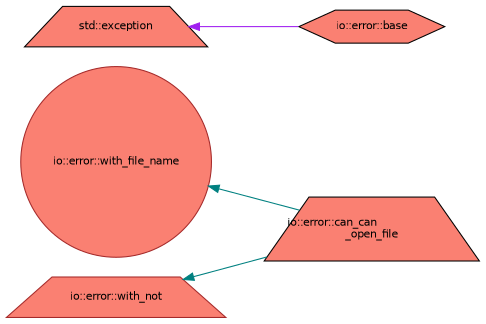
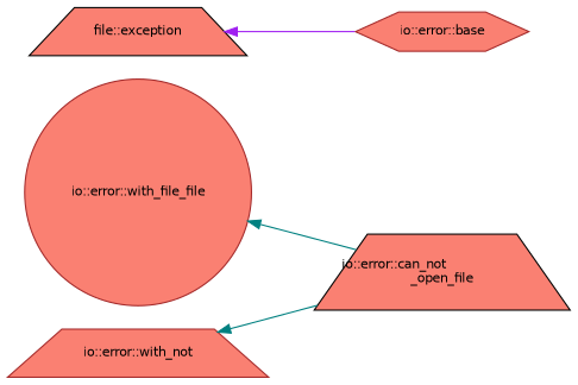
  digraph {
    rankdir=LR
    node [color=black fillcolor=salmon fontname=Helvetica fontsize=10 shape=trapezium style=filled]
    edge [color=teal dir=back fontname=Helvetica fontsize=10 labelfontname=Helvetica labelfontsize=10 style=solid]
-   n1 [fontcolor=black height=0.2 label="io::error::can_can\l_open_file" width=0.4]
-   n2 [height=0.2 label="io::error::base" shape=hexagon width=0.4]
-   n3 [height=0.2 label="std::exception" width=0.4]
-   n4 [color=brown height=0.2 label="io::error::with_file_name" shape=circle width=0.4]
+   n1 [fontcolor=black height=0.2 label="io::error::can_not\l_open_file" width=0.4]
+   n2 [color=brown height=0.2 label="io::error::base" shape=hexagon width=0.4]
+   n3 [height=0.2 label="file::exception" width=0.4]
+   n4 [color=brown height=0.2 label="io::error::with_file_file" shape=circle width=0.4]
    n5 [color=brown height=0.2 label="io::error::with_not" width=0.4]
    n3 -> n2 [color=purple]
    n4 -> n1
    n5 -> n1
  }
